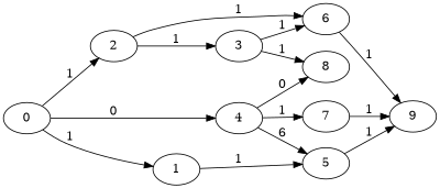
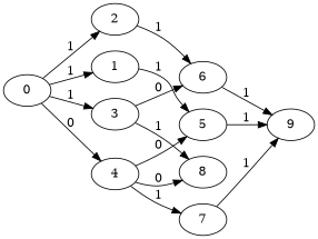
  digraph {
    rankdir=LR
    6
    9
    5
    7
    2
    1
    4
    8
    0
    3
    6 -> 9 [label=1]
    5 -> 9 [label=1]
    7 -> 9 [label=1]
    2 -> 6 [label=1]
    1 -> 5 [label=1]
-   4 -> 5 [label=6]
+   4 -> 5 [label=0]
    4 -> 7 [label=1]
    4 -> 8 [label=0]
    0 -> 2 [label=1]
    0 -> 1 [label=1]
    0 -> 4 [label=0]
-   2 -> 3 [label=1]
-   3 -> 6 [label=1]
+   0 -> 3 [label=1]
+   3 -> 6 [label=0]
    3 -> 8 [label=1]
  }
